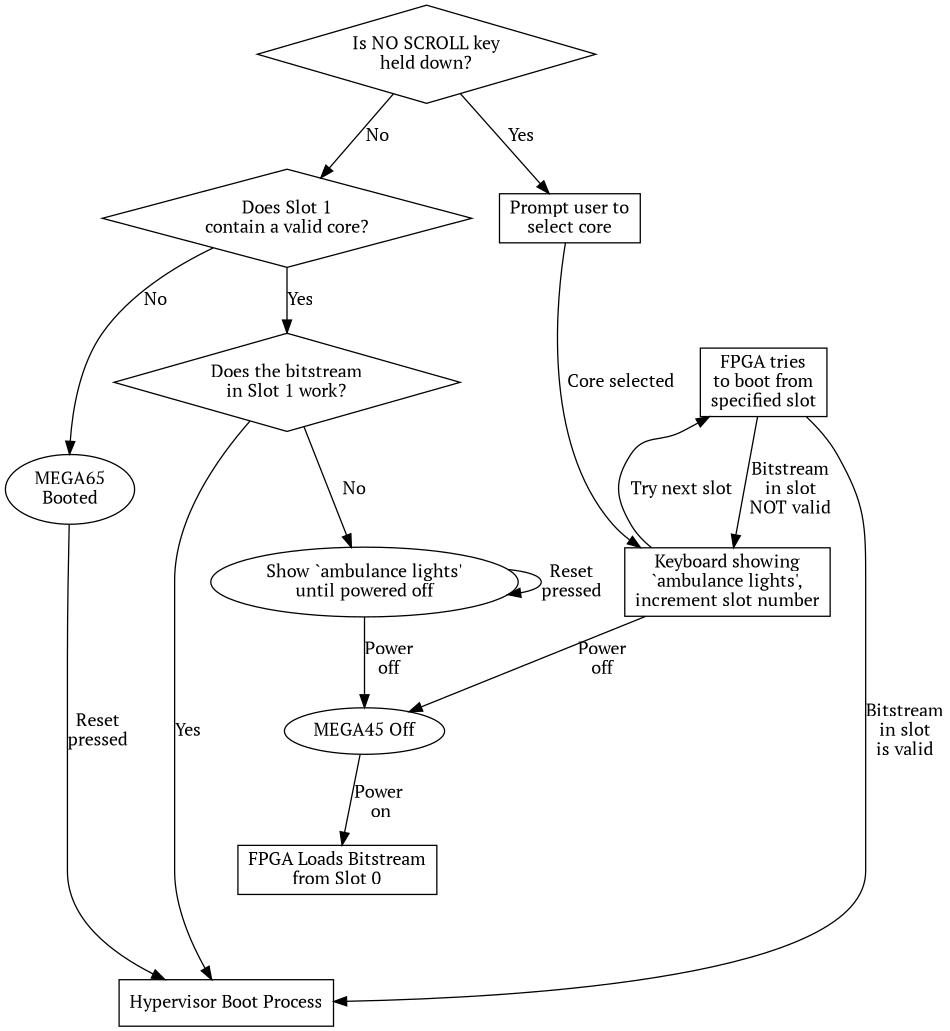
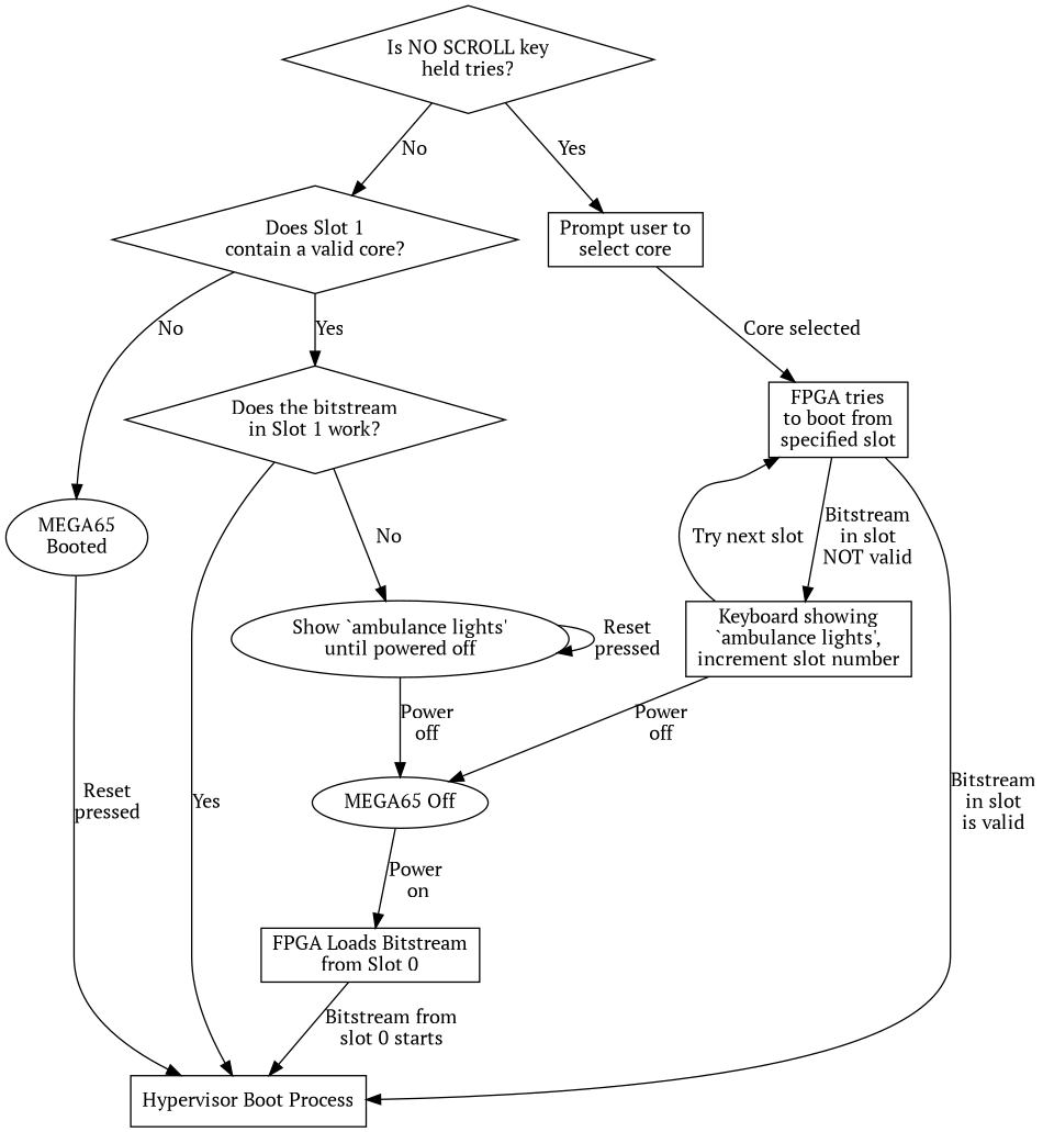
  digraph {
    fontname="PT Serif"
    node [fontname="PT Serif" shape=rectangle]
    edge [fontname="PT Serif"]
-   n1 [label="MEGA45 Off" shape=oval]
+   n1 [label="MEGA65 Off" shape=oval]
    n2 [label="FPGA Loads Bitstream\nfrom Slot 0"]
    n3 [label="Hypervisor Boot Process"]
-   n4 [label="Is NO SCROLL key\nheld down?" shape=diamond]
+   n4 [label="Is NO SCROLL key\nheld tries?" shape=diamond]
    n5 [label="Does Slot 1\ncontain a valid core?" shape=diamond]
    n6 [label="Prompt user to\nselect core"]
    n7 [label="MEGA65\nBooted" shape=oval]
    n8 [label="Does the bitstream\nin Slot 1 work?" shape=diamond]
    n9 [label="FPGA tries\nto boot from\nspecified slot"]
    n10 [label="Show `ambulance lights'\nuntil powered off" shape=oval]
    n11 [label="Keyboard showing\n`ambulance lights',\nincrement slot number"]
    n1 -> n2 [label="Power\n on"]
+   n2 -> n3 [label="Bitstream from\nslot 0 starts"]
    n4 -> n5 [label=No]
    n4 -> n6 [label=Yes]
    n5 -> n7 [label=No]
    n5 -> n8 [label=Yes]
-   n6 -> n11 [label="Core selected"]
+   n6 -> n9 [label="Core selected"]
    n7 -> n3 [label="Reset\npressed"]
    n8 -> n3 [label=Yes]
    n8 -> n10 [label=No]
    n9 -> n3 [label="Bitstream\nin slot\nis valid"]
    n9 -> n11 [label="Bitstream\nin slot\nNOT valid"]
    n10 -> n1 [label="Power\noff"]
    n10 -> n10 [label="Reset\npressed"]
    n11 -> n1 [label="Power\noff"]
    n11 -> n9 [label="Try next slot"]
  }
